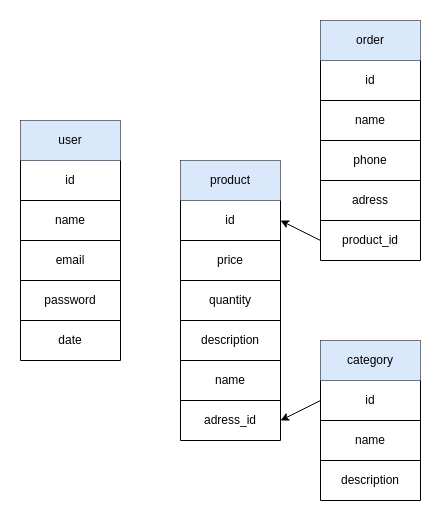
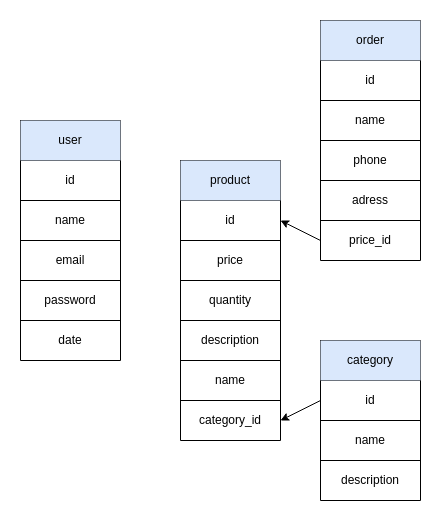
  <mxCell id="0" />
  <mxCell id="1" parent="0" />
  <mxCell id="2" value="" style="shape=table;startSize=0;container=1;collapsible=0;childLayout=tableLayout;" vertex="1" parent="1"><mxGeometry x="20" y="120" width="100" height="240" as="geometry" /></mxCell>
  <mxCell id="3" value="" style="shape=tableRow;horizontal=0;startSize=0;swimlaneHead=0;swimlaneBody=0;top=0;left=0;bottom=0;right=0;collapsible=0;dropTarget=0;fillColor=none;points=[[0,0.5],[1,0.5]];portConstraint=eastwest;" vertex="1" parent="2"><mxGeometry width="100" height="40" as="geometry" /></mxCell>
  <mxCell id="4" value="user&lt;br&gt;" style="shape=partialRectangle;html=1;whiteSpace=wrap;connectable=0;overflow=hidden;fillColor=#dae8fc;top=0;left=0;bottom=0;right=0;pointerEvents=1;strokeColor=#6c8ebf;" vertex="1" parent="3"><mxGeometry width="100" height="40" as="geometry"><mxRectangle width="100" height="40" as="alternateBounds" /></mxGeometry></mxCell>
  <mxCell id="5" style="shape=tableRow;horizontal=0;startSize=0;swimlaneHead=0;swimlaneBody=0;top=0;left=0;bottom=0;right=0;collapsible=0;dropTarget=0;fillColor=none;points=[[0,0.5],[1,0.5]];portConstraint=eastwest;" vertex="1" parent="2"><mxGeometry y="40" width="100" height="40" as="geometry" /></mxCell>
  <mxCell id="6" value="id" style="shape=partialRectangle;html=1;whiteSpace=wrap;connectable=0;overflow=hidden;fillColor=none;top=0;left=0;bottom=0;right=0;pointerEvents=1;" vertex="1" parent="5"><mxGeometry width="100" height="40" as="geometry"><mxRectangle width="100" height="40" as="alternateBounds" /></mxGeometry></mxCell>
  <mxCell id="7" value="" style="shape=tableRow;horizontal=0;startSize=0;swimlaneHead=0;swimlaneBody=0;top=0;left=0;bottom=0;right=0;collapsible=0;dropTarget=0;fillColor=none;points=[[0,0.5],[1,0.5]];portConstraint=eastwest;" vertex="1" parent="2"><mxGeometry y="80" width="100" height="40" as="geometry" /></mxCell>
  <mxCell id="8" value="name" style="shape=partialRectangle;html=1;whiteSpace=wrap;connectable=0;overflow=hidden;fillColor=none;top=0;left=0;bottom=0;right=0;pointerEvents=1;" vertex="1" parent="7"><mxGeometry width="100" height="40" as="geometry"><mxRectangle width="100" height="40" as="alternateBounds" /></mxGeometry></mxCell>
  <mxCell id="9" value="" style="shape=tableRow;horizontal=0;startSize=0;swimlaneHead=0;swimlaneBody=0;top=0;left=0;bottom=0;right=0;collapsible=0;dropTarget=0;fillColor=none;points=[[0,0.5],[1,0.5]];portConstraint=eastwest;" vertex="1" parent="2"><mxGeometry y="120" width="100" height="40" as="geometry" /></mxCell>
  <mxCell id="10" value="email" style="shape=partialRectangle;html=1;whiteSpace=wrap;connectable=0;overflow=hidden;fillColor=none;top=0;left=0;bottom=0;right=0;pointerEvents=1;" vertex="1" parent="9"><mxGeometry width="100" height="40" as="geometry"><mxRectangle width="100" height="40" as="alternateBounds" /></mxGeometry></mxCell>
  <mxCell id="11" value="" style="shape=tableRow;horizontal=0;startSize=0;swimlaneHead=0;swimlaneBody=0;top=0;left=0;bottom=0;right=0;collapsible=0;dropTarget=0;fillColor=none;points=[[0,0.5],[1,0.5]];portConstraint=eastwest;" vertex="1" parent="2"><mxGeometry y="160" width="100" height="40" as="geometry" /></mxCell>
  <mxCell id="12" value="password" style="shape=partialRectangle;html=1;whiteSpace=wrap;connectable=0;overflow=hidden;fillColor=none;top=0;left=0;bottom=0;right=0;pointerEvents=1;" vertex="1" parent="11"><mxGeometry width="100" height="40" as="geometry"><mxRectangle width="100" height="40" as="alternateBounds" /></mxGeometry></mxCell>
  <mxCell id="13" value="" style="shape=tableRow;horizontal=0;startSize=0;swimlaneHead=0;swimlaneBody=0;top=0;left=0;bottom=0;right=0;collapsible=0;dropTarget=0;fillColor=none;points=[[0,0.5],[1,0.5]];portConstraint=eastwest;" vertex="1" parent="2"><mxGeometry y="200" width="100" height="40" as="geometry" /></mxCell>
  <mxCell id="14" value="date" style="shape=partialRectangle;html=1;whiteSpace=wrap;connectable=0;overflow=hidden;fillColor=none;top=0;left=0;bottom=0;right=0;pointerEvents=1;" vertex="1" parent="13"><mxGeometry width="100" height="40" as="geometry"><mxRectangle width="100" height="40" as="alternateBounds" /></mxGeometry></mxCell>
  <mxCell id="15" value="" style="shape=table;startSize=0;container=1;collapsible=0;childLayout=tableLayout;" vertex="1" parent="1"><mxGeometry x="180" y="160" width="100" height="280" as="geometry" /></mxCell>
  <mxCell id="16" value="" style="shape=tableRow;horizontal=0;startSize=0;swimlaneHead=0;swimlaneBody=0;top=0;left=0;bottom=0;right=0;collapsible=0;dropTarget=0;fillColor=none;points=[[0,0.5],[1,0.5]];portConstraint=eastwest;" vertex="1" parent="15"><mxGeometry width="100" height="40" as="geometry" /></mxCell>
  <mxCell id="17" value="product" style="shape=partialRectangle;html=1;whiteSpace=wrap;connectable=0;overflow=hidden;fillColor=#dae8fc;top=0;left=0;bottom=0;right=0;pointerEvents=1;strokeColor=#6c8ebf;" vertex="1" parent="16"><mxGeometry width="100" height="40" as="geometry"><mxRectangle width="100" height="40" as="alternateBounds" /></mxGeometry></mxCell>
  <mxCell id="18" style="shape=tableRow;horizontal=0;startSize=0;swimlaneHead=0;swimlaneBody=0;top=0;left=0;bottom=0;right=0;collapsible=0;dropTarget=0;fillColor=none;points=[[0,0.5],[1,0.5]];portConstraint=eastwest;" vertex="1" parent="15"><mxGeometry y="40" width="100" height="40" as="geometry" /></mxCell>
  <mxCell id="19" value="id" style="shape=partialRectangle;html=1;whiteSpace=wrap;connectable=0;overflow=hidden;fillColor=none;top=0;left=0;bottom=0;right=0;pointerEvents=1;" vertex="1" parent="18"><mxGeometry width="100" height="40" as="geometry"><mxRectangle width="100" height="40" as="alternateBounds" /></mxGeometry></mxCell>
  <mxCell id="20" value="" style="shape=tableRow;horizontal=0;startSize=0;swimlaneHead=0;swimlaneBody=0;top=0;left=0;bottom=0;right=0;collapsible=0;dropTarget=0;fillColor=none;points=[[0,0.5],[1,0.5]];portConstraint=eastwest;" vertex="1" parent="15"><mxGeometry y="80" width="100" height="40" as="geometry" /></mxCell>
  <mxCell id="21" value="price" style="shape=partialRectangle;html=1;whiteSpace=wrap;connectable=0;overflow=hidden;fillColor=none;top=0;left=0;bottom=0;right=0;pointerEvents=1;" vertex="1" parent="20"><mxGeometry width="100" height="40" as="geometry"><mxRectangle width="100" height="40" as="alternateBounds" /></mxGeometry></mxCell>
  <mxCell id="22" value="" style="shape=tableRow;horizontal=0;startSize=0;swimlaneHead=0;swimlaneBody=0;top=0;left=0;bottom=0;right=0;collapsible=0;dropTarget=0;fillColor=none;points=[[0,0.5],[1,0.5]];portConstraint=eastwest;" vertex="1" parent="15"><mxGeometry y="120" width="100" height="40" as="geometry" /></mxCell>
  <mxCell id="23" value="quantity" style="shape=partialRectangle;html=1;whiteSpace=wrap;connectable=0;overflow=hidden;fillColor=none;top=0;left=0;bottom=0;right=0;pointerEvents=1;" vertex="1" parent="22"><mxGeometry width="100" height="40" as="geometry"><mxRectangle width="100" height="40" as="alternateBounds" /></mxGeometry></mxCell>
  <mxCell id="24" style="shape=tableRow;horizontal=0;startSize=0;swimlaneHead=0;swimlaneBody=0;top=0;left=0;bottom=0;right=0;collapsible=0;dropTarget=0;fillColor=none;points=[[0,0.5],[1,0.5]];portConstraint=eastwest;" vertex="1" parent="15"><mxGeometry y="160" width="100" height="40" as="geometry" /></mxCell>
  <mxCell id="25" value="description" style="shape=partialRectangle;html=1;whiteSpace=wrap;connectable=0;overflow=hidden;fillColor=none;top=0;left=0;bottom=0;right=0;pointerEvents=1;" vertex="1" parent="24"><mxGeometry width="100" height="40" as="geometry"><mxRectangle width="100" height="40" as="alternateBounds" /></mxGeometry></mxCell>
  <mxCell id="26" value="" style="shape=tableRow;horizontal=0;startSize=0;swimlaneHead=0;swimlaneBody=0;top=0;left=0;bottom=0;right=0;collapsible=0;dropTarget=0;fillColor=none;points=[[0,0.5],[1,0.5]];portConstraint=eastwest;" vertex="1" parent="15"><mxGeometry y="200" width="100" height="40" as="geometry" /></mxCell>
  <mxCell id="27" value="name" style="shape=partialRectangle;html=1;whiteSpace=wrap;connectable=0;overflow=hidden;fillColor=none;top=0;left=0;bottom=0;right=0;pointerEvents=1;" vertex="1" parent="26"><mxGeometry width="100" height="40" as="geometry"><mxRectangle width="100" height="40" as="alternateBounds" /></mxGeometry></mxCell>
  <mxCell id="28" style="shape=tableRow;horizontal=0;startSize=0;swimlaneHead=0;swimlaneBody=0;top=0;left=0;bottom=0;right=0;collapsible=0;dropTarget=0;fillColor=none;points=[[0,0.5],[1,0.5]];portConstraint=eastwest;" vertex="1" parent="15"><mxGeometry y="240" width="100" height="40" as="geometry" /></mxCell>
- <mxCell id="29" value="adress_id" style="shape=partialRectangle;html=1;whiteSpace=wrap;connectable=0;overflow=hidden;fillColor=none;top=0;left=0;bottom=0;right=0;pointerEvents=1;" vertex="1" parent="28"><mxGeometry width="100" height="40" as="geometry"><mxRectangle width="100" height="40" as="alternateBounds" /></mxGeometry></mxCell>
+ <mxCell id="29" value="category_id" style="shape=partialRectangle;html=1;whiteSpace=wrap;connectable=0;overflow=hidden;fillColor=none;top=0;left=0;bottom=0;right=0;pointerEvents=1;" vertex="1" parent="28"><mxGeometry width="100" height="40" as="geometry"><mxRectangle width="100" height="40" as="alternateBounds" /></mxGeometry></mxCell>
  <mxCell id="30" value="" style="shape=table;startSize=0;container=1;collapsible=0;childLayout=tableLayout;" vertex="1" parent="1"><mxGeometry x="320" y="340" width="100" height="160" as="geometry" /></mxCell>
  <mxCell id="31" value="" style="shape=tableRow;horizontal=0;startSize=0;swimlaneHead=0;swimlaneBody=0;top=0;left=0;bottom=0;right=0;collapsible=0;dropTarget=0;fillColor=none;points=[[0,0.5],[1,0.5]];portConstraint=eastwest;" vertex="1" parent="30"><mxGeometry width="100" height="40" as="geometry" /></mxCell>
  <mxCell id="32" value="category" style="shape=partialRectangle;html=1;whiteSpace=wrap;connectable=0;overflow=hidden;fillColor=#dae8fc;top=0;left=0;bottom=0;right=0;pointerEvents=1;strokeColor=#6c8ebf;" vertex="1" parent="31"><mxGeometry width="100" height="40" as="geometry"><mxRectangle width="100" height="40" as="alternateBounds" /></mxGeometry></mxCell>
  <mxCell id="33" style="shape=tableRow;horizontal=0;startSize=0;swimlaneHead=0;swimlaneBody=0;top=0;left=0;bottom=0;right=0;collapsible=0;dropTarget=0;fillColor=none;points=[[0,0.5],[1,0.5]];portConstraint=eastwest;" vertex="1" parent="30"><mxGeometry y="40" width="100" height="40" as="geometry" /></mxCell>
  <mxCell id="34" value="id" style="shape=partialRectangle;html=1;whiteSpace=wrap;connectable=0;overflow=hidden;fillColor=none;top=0;left=0;bottom=0;right=0;pointerEvents=1;" vertex="1" parent="33"><mxGeometry width="100" height="40" as="geometry"><mxRectangle width="100" height="40" as="alternateBounds" /></mxGeometry></mxCell>
  <mxCell id="35" value="" style="shape=tableRow;horizontal=0;startSize=0;swimlaneHead=0;swimlaneBody=0;top=0;left=0;bottom=0;right=0;collapsible=0;dropTarget=0;fillColor=none;points=[[0,0.5],[1,0.5]];portConstraint=eastwest;" vertex="1" parent="30"><mxGeometry y="80" width="100" height="40" as="geometry" /></mxCell>
  <mxCell id="36" value="name" style="shape=partialRectangle;html=1;whiteSpace=wrap;connectable=0;overflow=hidden;fillColor=none;top=0;left=0;bottom=0;right=0;pointerEvents=1;" vertex="1" parent="35"><mxGeometry width="100" height="40" as="geometry"><mxRectangle width="100" height="40" as="alternateBounds" /></mxGeometry></mxCell>
  <mxCell id="37" value="" style="shape=tableRow;horizontal=0;startSize=0;swimlaneHead=0;swimlaneBody=0;top=0;left=0;bottom=0;right=0;collapsible=0;dropTarget=0;fillColor=none;points=[[0,0.5],[1,0.5]];portConstraint=eastwest;" vertex="1" parent="30"><mxGeometry y="120" width="100" height="40" as="geometry" /></mxCell>
  <mxCell id="38" value="description" style="shape=partialRectangle;html=1;whiteSpace=wrap;connectable=0;overflow=hidden;fillColor=none;top=0;left=0;bottom=0;right=0;pointerEvents=1;" vertex="1" parent="37"><mxGeometry width="100" height="40" as="geometry"><mxRectangle width="100" height="40" as="alternateBounds" /></mxGeometry></mxCell>
  <mxCell id="39" value="" style="endArrow=classic;html=1;rounded=0;exitX=0;exitY=0.5;exitDx=0;exitDy=0;entryX=1;entryY=0.5;entryDx=0;entryDy=0;" edge="1" parent="1" source="33" target="28"><mxGeometry width="50" height="50" relative="1" as="geometry"><mxPoint x="350" y="220" as="sourcePoint" /><mxPoint x="400" y="170" as="targetPoint" /></mxGeometry></mxCell>
  <mxCell id="40" value="" style="shape=table;startSize=0;container=1;collapsible=0;childLayout=tableLayout;gradientColor=none;" vertex="1" parent="1"><mxGeometry x="320" y="20" width="100" height="240" as="geometry" /></mxCell>
  <mxCell id="41" value="" style="shape=tableRow;horizontal=0;startSize=0;swimlaneHead=0;swimlaneBody=0;top=0;left=0;bottom=0;right=0;collapsible=0;dropTarget=0;fillColor=none;points=[[0,0.5],[1,0.5]];portConstraint=eastwest;" vertex="1" parent="40"><mxGeometry width="100" height="40" as="geometry" /></mxCell>
  <mxCell id="42" value="order" style="shape=partialRectangle;html=1;whiteSpace=wrap;connectable=0;overflow=hidden;fillColor=#dae8fc;top=0;left=0;bottom=0;right=0;pointerEvents=1;strokeColor=#6c8ebf;" vertex="1" parent="41"><mxGeometry width="100" height="40" as="geometry"><mxRectangle width="100" height="40" as="alternateBounds" /></mxGeometry></mxCell>
  <mxCell id="43" style="shape=tableRow;horizontal=0;startSize=0;swimlaneHead=0;swimlaneBody=0;top=0;left=0;bottom=0;right=0;collapsible=0;dropTarget=0;fillColor=none;points=[[0,0.5],[1,0.5]];portConstraint=eastwest;" vertex="1" parent="40"><mxGeometry y="40" width="100" height="40" as="geometry" /></mxCell>
  <mxCell id="44" value="id" style="shape=partialRectangle;html=1;whiteSpace=wrap;connectable=0;overflow=hidden;fillColor=none;top=0;left=0;bottom=0;right=0;pointerEvents=1;" vertex="1" parent="43"><mxGeometry width="100" height="40" as="geometry"><mxRectangle width="100" height="40" as="alternateBounds" /></mxGeometry></mxCell>
  <mxCell id="45" value="" style="shape=tableRow;horizontal=0;startSize=0;swimlaneHead=0;swimlaneBody=0;top=0;left=0;bottom=0;right=0;collapsible=0;dropTarget=0;fillColor=none;points=[[0,0.5],[1,0.5]];portConstraint=eastwest;" vertex="1" parent="40"><mxGeometry y="80" width="100" height="40" as="geometry" /></mxCell>
  <mxCell id="46" value="name&lt;br&gt;" style="shape=partialRectangle;html=1;whiteSpace=wrap;connectable=0;overflow=hidden;fillColor=none;top=0;left=0;bottom=0;right=0;pointerEvents=1;" vertex="1" parent="45"><mxGeometry width="100" height="40" as="geometry"><mxRectangle width="100" height="40" as="alternateBounds" /></mxGeometry></mxCell>
  <mxCell id="47" value="" style="shape=tableRow;horizontal=0;startSize=0;swimlaneHead=0;swimlaneBody=0;top=0;left=0;bottom=0;right=0;collapsible=0;dropTarget=0;fillColor=none;points=[[0,0.5],[1,0.5]];portConstraint=eastwest;" vertex="1" parent="40"><mxGeometry y="120" width="100" height="40" as="geometry" /></mxCell>
  <mxCell id="48" value="phone" style="shape=partialRectangle;html=1;whiteSpace=wrap;connectable=0;overflow=hidden;fillColor=none;top=0;left=0;bottom=0;right=0;pointerEvents=1;" vertex="1" parent="47"><mxGeometry width="100" height="40" as="geometry"><mxRectangle width="100" height="40" as="alternateBounds" /></mxGeometry></mxCell>
  <mxCell id="49" value="" style="shape=tableRow;horizontal=0;startSize=0;swimlaneHead=0;swimlaneBody=0;top=0;left=0;bottom=0;right=0;collapsible=0;dropTarget=0;fillColor=none;points=[[0,0.5],[1,0.5]];portConstraint=eastwest;" vertex="1" parent="40"><mxGeometry y="160" width="100" height="40" as="geometry" /></mxCell>
  <mxCell id="50" value="adress" style="shape=partialRectangle;html=1;whiteSpace=wrap;connectable=0;overflow=hidden;fillColor=none;top=0;left=0;bottom=0;right=0;pointerEvents=1;" vertex="1" parent="49"><mxGeometry width="100" height="40" as="geometry"><mxRectangle width="100" height="40" as="alternateBounds" /></mxGeometry></mxCell>
  <mxCell id="51" style="shape=tableRow;horizontal=0;startSize=0;swimlaneHead=0;swimlaneBody=0;top=0;left=0;bottom=0;right=0;collapsible=0;dropTarget=0;fillColor=none;points=[[0,0.5],[1,0.5]];portConstraint=eastwest;" vertex="1" parent="40"><mxGeometry y="200" width="100" height="40" as="geometry" /></mxCell>
- <mxCell id="52" value="product_id" style="shape=partialRectangle;html=1;whiteSpace=wrap;connectable=0;overflow=hidden;fillColor=none;top=0;left=0;bottom=0;right=0;pointerEvents=1;" vertex="1" parent="51"><mxGeometry width="100" height="40" as="geometry"><mxRectangle width="100" height="40" as="alternateBounds" /></mxGeometry></mxCell>
+ <mxCell id="52" value="price_id" style="shape=partialRectangle;html=1;whiteSpace=wrap;connectable=0;overflow=hidden;fillColor=none;top=0;left=0;bottom=0;right=0;pointerEvents=1;" vertex="1" parent="51"><mxGeometry width="100" height="40" as="geometry"><mxRectangle width="100" height="40" as="alternateBounds" /></mxGeometry></mxCell>
  <mxCell id="53" value="" style="endArrow=classic;html=1;rounded=0;exitX=0;exitY=0.5;exitDx=0;exitDy=0;entryX=1;entryY=0.5;entryDx=0;entryDy=0;" edge="1" parent="1" source="51" target="18"><mxGeometry width="50" height="50" relative="1" as="geometry"><mxPoint x="350" y="220" as="sourcePoint" /><mxPoint x="400" y="170" as="targetPoint" /></mxGeometry></mxCell>
